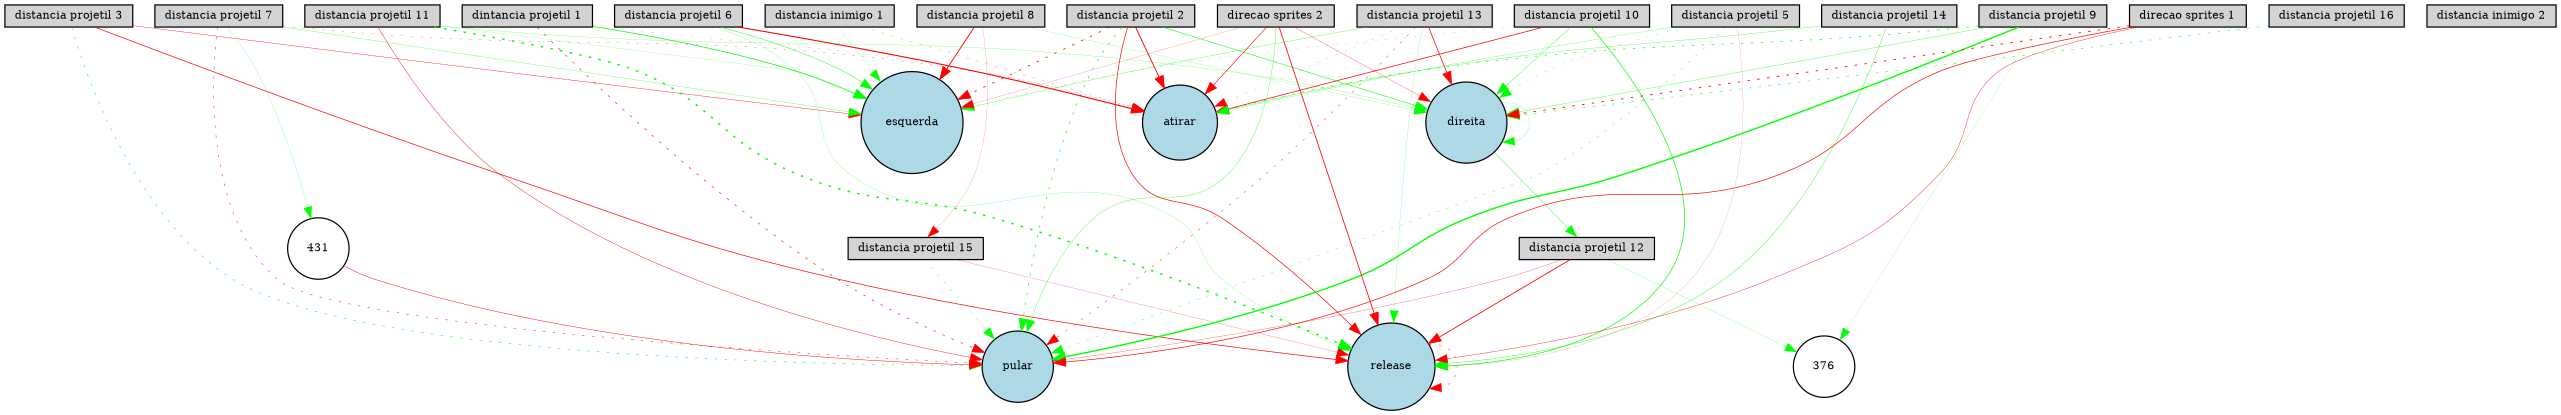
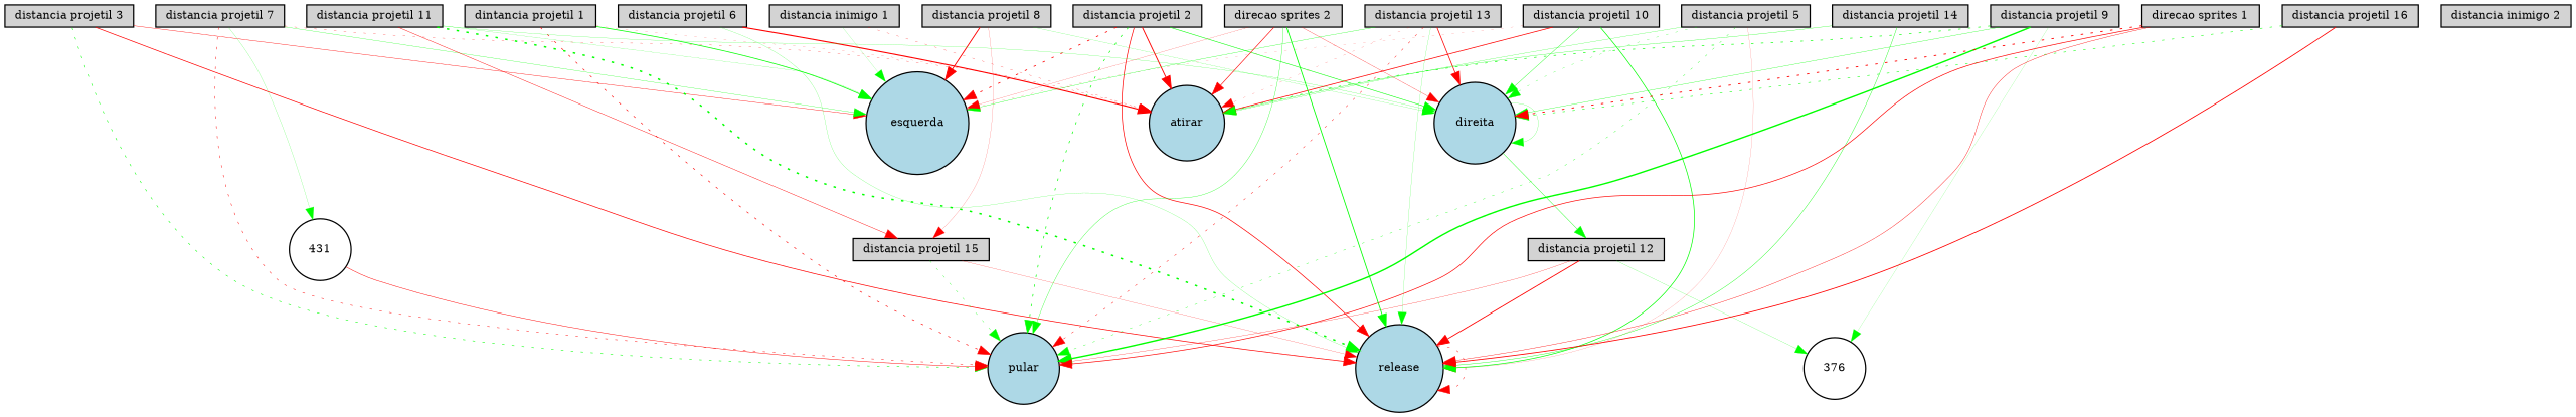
  digraph {
    node [fillcolor=lightgray fontsize=9 shape=box style=filled]
    edge [color=red style=solid]
    "dintancia projetil 1" [height=0.2 width=0.2]
    esquerda [fillcolor=lightblue height=0.2 shape=circle width=0.2]
    pular [fillcolor=lightblue height=0.2 shape=circle width=0.2]
    atirar [fillcolor=lightblue height=0.2 shape=circle width=0.2]
    "distancia projetil 2" [height=0.2 width=0.2]
    direita [fillcolor=lightblue height=0.2 shape=circle width=0.2]
    release [fillcolor=lightblue height=0.2 shape=circle width=0.2]
    "distancia projetil 12" [height=0.2 width=0.2]
    "distancia projetil 3" [height=0.2 width=0.2]
    431 [fillcolor=white height=0.2 shape=circle width=0.2]
    "distancia projetil 5" [height=0.2 width=0.2]
    "distancia projetil 6" [height=0.2 width=0.2]
    "distancia projetil 7" [height=0.2 width=0.2]
    "distancia projetil 8" [height=0.2 width=0.2]
    "distancia projetil 15" [height=0.2 width=0.2]
    "distancia projetil 9" [height=0.2 width=0.2]
    376 [fillcolor=white height=0.2 shape=circle width=0.2]
    "distancia projetil 10" [height=0.2 width=0.2]
    "distancia projetil 11" [height=0.2 width=0.2]
    "distancia projetil 13" [height=0.2 width=0.2]
    "distancia projetil 14" [height=0.2 width=0.2]
    "distancia projetil 16" [height=0.2 width=0.2]
    "distancia inimigo 1" [height=0.2 width=0.2]
    "distancia inimigo 2" [height=0.2 width=0.2]
    "direcao sprites 1" [height=0.2 width=0.2]
    "direcao sprites 2" [height=0.2 width=0.2]
    "dintancia projetil 1" -> esquerda [color=green penwidth=0.596604830074]
    "dintancia projetil 1" -> pular [penwidth=0.508979923525 style=dotted]
    "dintancia projetil 1" -> atirar [penwidth=0.118753126217 style=dotted]
    "distancia projetil 2" -> esquerda [penwidth=0.631693807495 style=dotted]
    "distancia projetil 2" -> pular [color=green penwidth=0.551900466023 style=dotted]
    "distancia projetil 2" -> atirar [penwidth=0.737750544843]
    "distancia projetil 2" -> direita [color=green penwidth=0.439411434135]
    "distancia projetil 2" -> release [penwidth=0.556306856412]
    direita -> direita [color=green penwidth=0.153746787228]
    direita -> "distancia projetil 12" [color=green penwidth=0.314085728714]
    release -> release [penwidth=0.348030989472 style=dotted]
    "distancia projetil 12" -> pular [penwidth=0.209296801106]
    "distancia projetil 12" -> release [penwidth=0.686484697185]
    "distancia projetil 12" -> 376 [color=green penwidth=0.145430133126]
    "distancia projetil 3" -> esquerda [penwidth=0.310472693553]
    "distancia projetil 3" -> pular [color=green penwidth=0.435226034176 style=dotted]
    "distancia projetil 3" -> release [penwidth=0.560353725047]
    431 -> pular [penwidth=0.374254472805]
    "distancia projetil 5" -> pular [color=green penwidth=0.26855575095 style=dotted]
    "distancia projetil 5" -> atirar [color=green penwidth=0.194654198178]
    "distancia projetil 5" -> direita [color=green penwidth=0.203631178249 style=dotted]
    "distancia projetil 5" -> release [penwidth=0.102663559444]
-   "distancia projetil 6" -> esquerda [color=green penwidth=0.352059300762]
    "distancia projetil 6" -> atirar [penwidth=0.884468841623]
    "distancia projetil 6" -> release [color=green penwidth=0.144723919525]
    "distancia projetil 7" -> esquerda [color=green penwidth=0.215615902882]
    "distancia projetil 7" -> pular [penwidth=0.374362635064 style=dotted]
    "distancia projetil 7" -> atirar [penwidth=0.209128207618 style=dotted]
    "distancia projetil 7" -> 431 [color=green penwidth=0.135746269529]
    "distancia projetil 8" -> esquerda [penwidth=0.737761362763]
    "distancia projetil 8" -> direita [color=green penwidth=0.127007628276]
    "distancia projetil 8" -> "distancia projetil 15" [penwidth=0.121561934682]
    "distancia projetil 15" -> pular [color=green penwidth=0.253496058861 style=dotted]
    "distancia projetil 15" -> release [penwidth=0.160150324126]
    "distancia projetil 9" -> pular [color=green penwidth=1.1230738294]
    "distancia projetil 9" -> atirar [color=green penwidth=0.525327605113 style=dotted]
    "distancia projetil 9" -> direita [color=green penwidth=0.254222055824]
    "distancia projetil 9" -> 376 [color=green penwidth=0.106782578704]
    "distancia projetil 10" -> esquerda [penwidth=0.107741174187 style=dotted]
    "distancia projetil 10" -> atirar [penwidth=0.58851171613]
    "distancia projetil 10" -> direita [color=green penwidth=0.293213042019]
    "distancia projetil 10" -> release [color=green penwidth=0.560890594902]
    "distancia projetil 11" -> esquerda [color=green penwidth=0.124491075589]
-   "distancia projetil 11" -> pular [penwidth=0.339863906701]
+   "distancia projetil 11" -> "distancia projetil 15" [penwidth=0.339863906701]
    "distancia projetil 11" -> direita [color=green penwidth=0.156819741543]
    "distancia projetil 11" -> release [color=green penwidth=1.21001472085 style=dotted]
    "distancia projetil 13" -> esquerda [color=green penwidth=0.246892423864]
    "distancia projetil 13" -> pular [penwidth=0.339994164079 style=dotted]
    "distancia projetil 13" -> atirar [penwidth=0.134573345537 style=dotted]
    "distancia projetil 13" -> direita [penwidth=0.606200756164]
    "distancia projetil 13" -> release [color=green penwidth=0.137104910036]
    "distancia projetil 14" -> atirar [color=green penwidth=0.237959822809]
    "distancia projetil 14" -> release [color=green penwidth=0.306927718774]
    "distancia projetil 16" -> direita [color=green penwidth=0.429959228129 style=dotted]
+   "distancia projetil 16" -> release [penwidth=0.662408872183]
    "distancia inimigo 1" -> esquerda [color=green penwidth=0.101633398364]
    "distancia inimigo 1" -> atirar [penwidth=0.201545140997 style=dotted]
    "direcao sprites 1" -> pular [penwidth=0.540876203761]
    "direcao sprites 1" -> direita [penwidth=0.719962853455 style=dotted]
    "direcao sprites 1" -> release [penwidth=0.31102197054]
    "direcao sprites 2" -> esquerda [penwidth=0.137865385014]
    "direcao sprites 2" -> pular [color=green penwidth=0.254125670954]
    "direcao sprites 2" -> atirar [penwidth=0.498269518841]
    "direcao sprites 2" -> direita [penwidth=0.223372634381]
-   "direcao sprites 2" -> release [penwidth=0.6609704517]
+   "direcao sprites 2" -> release [color=green penwidth=0.6609704517]
  }
